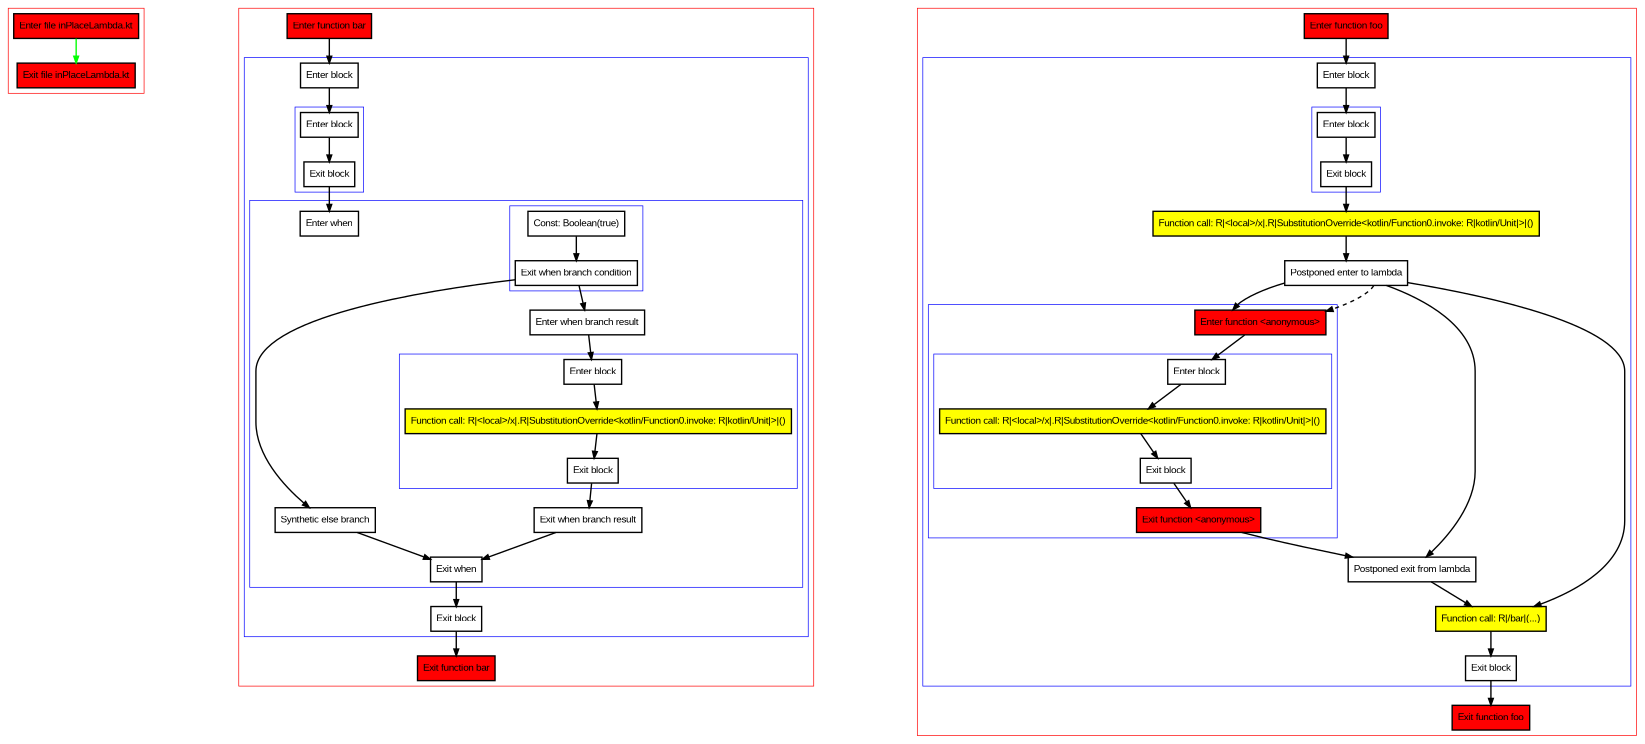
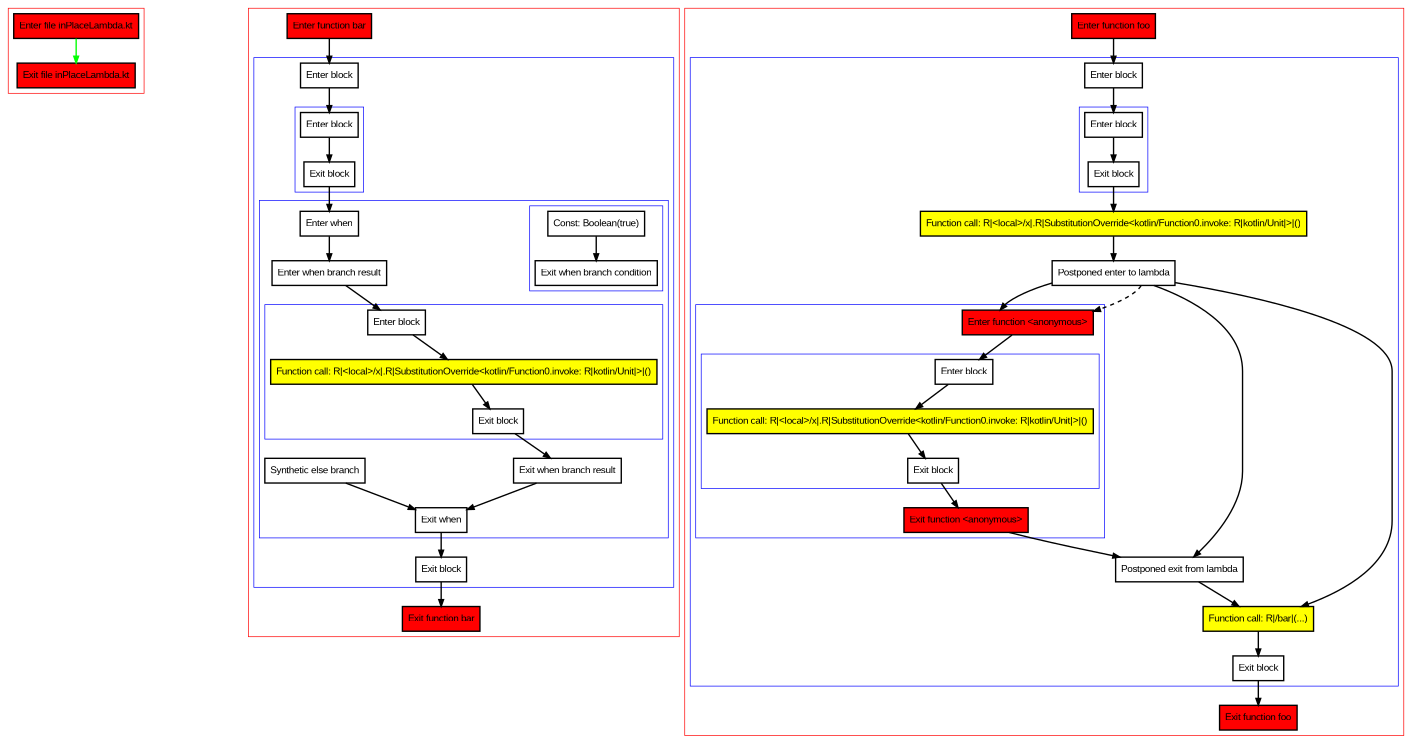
  digraph {
    fontname="Liberation Sans"
    nodesep=3
    node [fontname="Liberation Sans" penwidth=2 shape=box]
    edge [fontname="Liberation Sans" penwidth=2]
    n1 [fillcolor=red label="Enter file inPlaceLambda.kt" style=filled]
    n2 [fillcolor=red label="Exit file inPlaceLambda.kt" style=filled]
    n3 [label="Enter block"]
    n4 [label="Exit block"]
    n5 [label="Const: Boolean(true)"]
    n6 [label="Exit when branch condition"]
    n7 [label="Enter block"]
    n8 [fillcolor=yellow label="Function call: R|<local>/x|.R|SubstitutionOverride<kotlin/Function0.invoke: R|kotlin/Unit|>|()" style=filled]
    n9 [label="Exit block"]
    n10 [label="Enter when"]
    n11 [label="Synthetic else branch"]
    n12 [label="Enter when branch result"]
    n13 [label="Exit when branch result"]
    n14 [label="Exit when"]
    n15 [label="Enter block"]
    n16 [label="Exit block"]
    n17 [fillcolor=red label="Enter function bar" style=filled]
    n18 [fillcolor=red label="Exit function bar" style=filled]
    n19 [label="Enter block"]
    n20 [label="Exit block"]
    n21 [label="Enter block"]
    n22 [fillcolor=yellow label="Function call: R|<local>/x|.R|SubstitutionOverride<kotlin/Function0.invoke: R|kotlin/Unit|>|()" style=filled]
    n23 [label="Exit block"]
    n24 [fillcolor=red label="Enter function <anonymous>" style=filled]
    n25 [fillcolor=red label="Exit function <anonymous>" style=filled]
    n26 [label="Enter block"]
    n27 [fillcolor=yellow label="Function call: R|<local>/x|.R|SubstitutionOverride<kotlin/Function0.invoke: R|kotlin/Unit|>|()" style=filled]
    n28 [label="Postponed enter to lambda"]
    n29 [label="Postponed exit from lambda"]
    n30 [fillcolor=yellow label="Function call: R|/bar|(...)" style=filled]
    n31 [label="Exit block"]
    n32 [fillcolor=red label="Enter function foo" style=filled]
    n33 [fillcolor=red label="Exit function foo" style=filled]
    subgraph cluster_1 {
      color=red
      n1
      n2
    }
    subgraph cluster_2 {
      color=red
      n17
      n18
      subgraph cluster_3 {
        color=blue
        n15
        n16
        subgraph cluster_4 {
          color=blue
          n3
          n4
        }
        subgraph cluster_5 {
          color=blue
          n10
          n11
          n12
          n13
          n14
          subgraph cluster_6 {
            color=blue
            n5
            n6
          }
          subgraph cluster_7 {
            color=blue
            n7
            n8
            n9
          }
        }
      }
    }
    subgraph cluster_8 {
      color=red
      n32
      n33
      subgraph cluster_9 {
        color=blue
        n26
        n27
        n28
        n29
        n30
        n31
        subgraph cluster_10 {
          color=blue
          n19
          n20
        }
        subgraph cluster_11 {
          color=blue
          n24
          n25
          subgraph cluster_12 {
            color=blue
            n21
            n22
            n23
          }
        }
      }
    }
    n1 -> n2 [color=green]
    n3 -> n4
    n4 -> n10
    n5 -> n6
-   n6 -> n11
-   n6 -> n12
+   n10 -> n12
    n7 -> n8
    n8 -> n9
    n9 -> n13
    n11 -> n14
    n12 -> n7
    n13 -> n14
    n14 -> n16
    n15 -> n3
    n16 -> n18
    n17 -> n15
    n19 -> n20
    n20 -> n27
    n21 -> n22
    n22 -> n23
    n23 -> n25
    n24 -> n21
    n25 -> n29
    n26 -> n19
    n27 -> n28
    n28 -> n24
    n28 -> n24 [style=dashed]
    n28 -> n29
    n28 -> n30
    n29 -> n30
    n30 -> n31
    n31 -> n33
    n32 -> n26
  }
